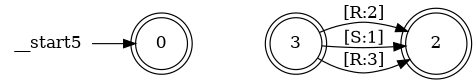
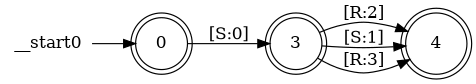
  digraph {
    rankdir=LR
    node [shape=doublecircle]
    n1 [label=0]
    n2 [label=3]
-   n3 [label=2]
-   __start0 [height=0 shape=none width=0 label=__start5]
+   n3 [label=4]
+   __start0 [height=0 shape=none width=0]
+   n1 -> n2 [label="[S:0]"]
    n2 -> n3 [label="[R:2]"]
    n2 -> n3 [label="[S:1]"]
    n2 -> n3 [label="[R:3]"]
    __start0 -> n1
  }
